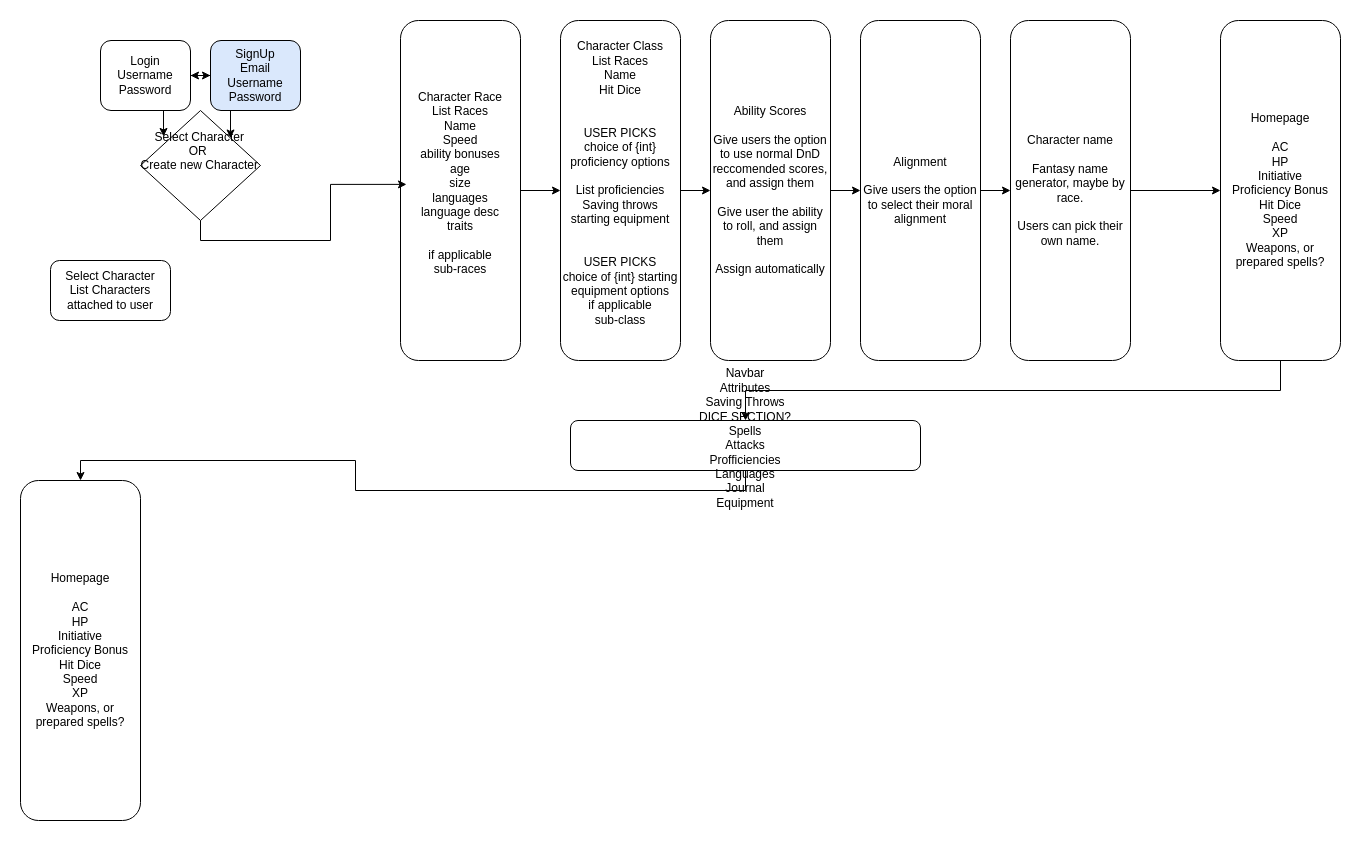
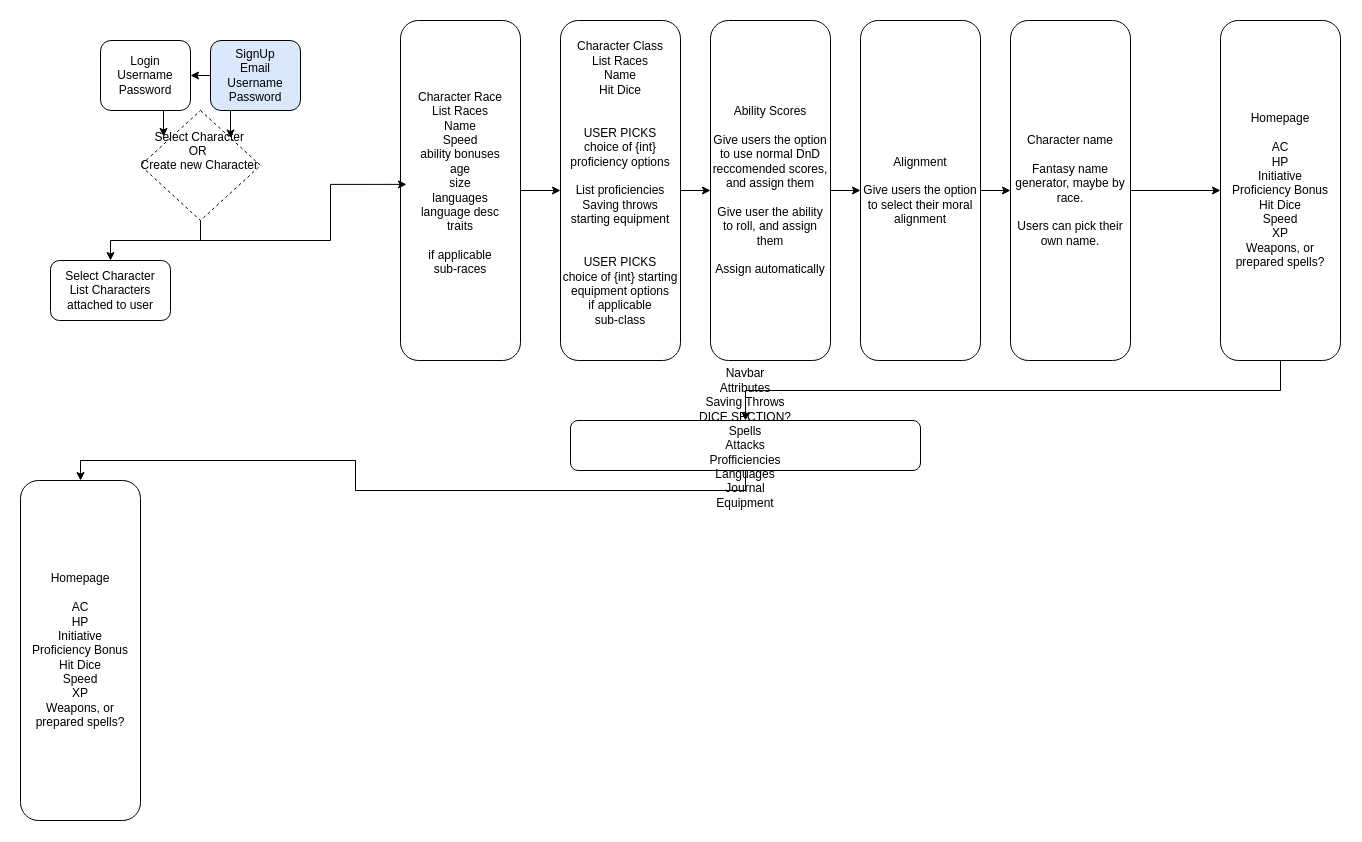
  <mxCell id="0" />
  <mxCell id="1" parent="0" />
- <mxCell id="2" style="edgeStyle=orthogonalEdgeStyle;rounded=0;orthogonalLoop=1;jettySize=auto;html=1;exitX=1;exitY=0.5;exitDx=0;exitDy=0;entryX=0;entryY=0.5;entryDx=0;entryDy=0;" parent="1" source="3" target="6" edge="1"><mxGeometry relative="1" as="geometry" /></mxCell>
  <mxCell id="3" value="&lt;div&gt;Login&lt;/div&gt;&lt;div&gt;Username&lt;/div&gt;&lt;div&gt;Password&lt;br&gt;&lt;/div&gt;" style="rounded=1;whiteSpace=wrap;html=1;" parent="1" vertex="1"><mxGeometry x="100" y="40" width="90" height="70" as="geometry" /></mxCell>
  <mxCell id="4" style="edgeStyle=orthogonalEdgeStyle;rounded=0;orthogonalLoop=1;jettySize=auto;html=1;exitX=0;exitY=0.5;exitDx=0;exitDy=0;" parent="1" source="6" edge="1"><mxGeometry relative="1" as="geometry"><mxPoint x="190" y="75" as="targetPoint" /></mxGeometry></mxCell>
  <mxCell id="5" style="edgeStyle=orthogonalEdgeStyle;rounded=0;orthogonalLoop=1;jettySize=auto;html=1;exitX=0.5;exitY=1;exitDx=0;exitDy=0;entryX=1;entryY=0;entryDx=0;entryDy=0;" parent="1" source="6" target="8" edge="1"><mxGeometry relative="1" as="geometry" /></mxCell>
  <mxCell id="6" value="&lt;div&gt;SignUp&lt;/div&gt;&lt;div&gt;Email&lt;br&gt;&lt;/div&gt;&lt;div&gt;Username&lt;/div&gt;&lt;div&gt;Password&lt;br&gt;&lt;/div&gt;" style="rounded=1;whiteSpace=wrap;html=1;fillColor=#dae8fc;" parent="1" vertex="1"><mxGeometry x="210" y="40" width="90" height="70" as="geometry" /></mxCell>
- <mxCell id="8" value="&lt;div align=&quot;center&quot;&gt;Select Character&lt;/div&gt;&lt;div align=&quot;center&quot;&gt;OR&amp;nbsp; &lt;br&gt;&lt;/div&gt;&lt;div align=&quot;center&quot;&gt;Create new Character&lt;/div&gt;&lt;div&gt;&lt;div align=&quot;center&quot;&gt;&lt;br&gt;&lt;/div&gt;&lt;br&gt;&lt;/div&gt;" style="rhombus;whiteSpace=wrap;html=1;align=right;" parent="1" vertex="1"><mxGeometry x="140" y="110" width="120" height="110" as="geometry" /></mxCell>
+ <mxCell id="7" style="edgeStyle=orthogonalEdgeStyle;rounded=0;orthogonalLoop=1;jettySize=auto;html=1;exitX=0.5;exitY=1;exitDx=0;exitDy=0;" parent="1" source="8" target="12" edge="1"><mxGeometry relative="1" as="geometry" /></mxCell>
+ <mxCell id="8" value="&lt;div align=&quot;center&quot;&gt;Select Character&lt;/div&gt;&lt;div align=&quot;center&quot;&gt;OR&amp;nbsp; &lt;br&gt;&lt;/div&gt;&lt;div align=&quot;center&quot;&gt;Create new Character&lt;/div&gt;&lt;div&gt;&lt;div align=&quot;center&quot;&gt;&lt;br&gt;&lt;/div&gt;&lt;br&gt;&lt;/div&gt;" style="rhombus;whiteSpace=wrap;html=1;align=right;dashed=1;" parent="1" vertex="1"><mxGeometry x="140" y="110" width="120" height="110" as="geometry" /></mxCell>
  <mxCell id="9" style="edgeStyle=orthogonalEdgeStyle;rounded=0;orthogonalLoop=1;jettySize=auto;html=1;" parent="1" source="10" target="14" edge="1"><mxGeometry relative="1" as="geometry" /></mxCell>
  <mxCell id="10" value="&lt;div&gt;Character Race&lt;/div&gt;&lt;div&gt;List Races&lt;/div&gt;&lt;div&gt;Name&lt;/div&gt;&lt;div&gt;Speed&lt;/div&gt;&lt;div&gt;ability bonuses&lt;/div&gt;&lt;div&gt;age&lt;/div&gt;&lt;div&gt;size&lt;/div&gt;&lt;div&gt;languages&lt;/div&gt;&lt;div&gt;language desc&lt;/div&gt;&lt;div&gt;traits&lt;/div&gt;&lt;div&gt;&lt;br&gt;&lt;/div&gt;&lt;div&gt;if applicable&lt;/div&gt;&lt;div&gt;sub-races&lt;br&gt;&lt;/div&gt;&lt;div&gt;&lt;br&gt;&lt;/div&gt;" style="rounded=1;whiteSpace=wrap;html=1;" parent="1" vertex="1"><mxGeometry x="400" y="20" width="120" height="340" as="geometry" /></mxCell>
  <mxCell id="11" value="" style="endArrow=none;dashed=1;html=1;rounded=0;" parent="1" target="12" edge="1"><mxGeometry width="50" height="50" relative="1" as="geometry"><mxPoint x="100" y="280" as="sourcePoint" /><mxPoint x="330" y="261" as="targetPoint" /><Array as="points" /></mxGeometry></mxCell>
  <mxCell id="12" value="&lt;div&gt;Select Character&lt;/div&gt;&lt;div&gt;List Characters attached to user&lt;br&gt;&lt;/div&gt;" style="rounded=1;whiteSpace=wrap;html=1;" parent="1" vertex="1"><mxGeometry x="50" y="260" width="120" height="60" as="geometry" /></mxCell>
  <mxCell id="13" style="edgeStyle=orthogonalEdgeStyle;rounded=0;orthogonalLoop=1;jettySize=auto;html=1;exitX=1;exitY=0.5;exitDx=0;exitDy=0;entryX=0;entryY=0.5;entryDx=0;entryDy=0;" parent="1" source="14" target="18" edge="1"><mxGeometry relative="1" as="geometry" /></mxCell>
  <mxCell id="14" value="&lt;div&gt;Character Class&lt;/div&gt;&lt;div&gt;List Races&lt;/div&gt;&lt;div&gt;Name&lt;/div&gt;&lt;div&gt;Hit Dice&lt;br&gt;&lt;/div&gt;&lt;div&gt;&lt;br&gt;&lt;/div&gt;&lt;div&gt;&lt;br&gt;&lt;/div&gt;&lt;div&gt;USER PICKS&lt;/div&gt;&lt;div&gt;choice of {int} proficiency options&lt;br&gt;&lt;/div&gt;&lt;div&gt;&lt;br&gt;&lt;/div&gt;&lt;div&gt;List proficiencies&lt;br&gt;&lt;/div&gt;&lt;div&gt;Saving throws&lt;br&gt;&lt;/div&gt;&lt;div&gt;starting equipment&lt;br&gt;&lt;/div&gt;&lt;div&gt;&lt;br&gt;&lt;/div&gt;&lt;div&gt;&lt;br&gt;&lt;/div&gt;&lt;div&gt;USER PICKS&lt;br&gt;&lt;/div&gt;&lt;div&gt;choice of {int} starting equipment options&lt;br&gt;&lt;/div&gt;&lt;div&gt;if applicable&lt;/div&gt;&lt;div&gt;sub-class&lt;br&gt;&lt;/div&gt;&lt;div&gt;&lt;br&gt;&lt;/div&gt;" style="rounded=1;whiteSpace=wrap;html=1;" parent="1" vertex="1"><mxGeometry x="560" y="20" width="120" height="340" as="geometry" /></mxCell>
  <mxCell id="15" style="edgeStyle=orthogonalEdgeStyle;rounded=0;orthogonalLoop=1;jettySize=auto;html=1;exitX=0.5;exitY=1;exitDx=0;exitDy=0;entryX=0.05;entryY=0.482;entryDx=0;entryDy=0;entryPerimeter=0;" parent="1" source="8" target="10" edge="1"><mxGeometry relative="1" as="geometry" /></mxCell>
  <mxCell id="16" style="edgeStyle=orthogonalEdgeStyle;rounded=0;orthogonalLoop=1;jettySize=auto;html=1;exitX=0.5;exitY=1;exitDx=0;exitDy=0;entryX=0.192;entryY=0.236;entryDx=0;entryDy=0;entryPerimeter=0;" parent="1" source="3" target="8" edge="1"><mxGeometry relative="1" as="geometry" /></mxCell>
  <mxCell id="17" style="edgeStyle=orthogonalEdgeStyle;rounded=0;orthogonalLoop=1;jettySize=auto;html=1;exitX=1;exitY=0.5;exitDx=0;exitDy=0;entryX=0;entryY=0.5;entryDx=0;entryDy=0;" parent="1" source="18" target="22" edge="1"><mxGeometry relative="1" as="geometry" /></mxCell>
  <mxCell id="18" value="&lt;div&gt;Ability Scores&lt;br&gt;&lt;/div&gt;&lt;div&gt;&lt;br&gt;&lt;/div&gt;&lt;div&gt;Give users the option to use normal DnD reccomended scores, and assign them&lt;/div&gt;&lt;div&gt;&lt;br&gt;&lt;/div&gt;&lt;div&gt;Give user the ability to roll, and assign them&lt;/div&gt;&lt;div&gt;&lt;br&gt;&lt;/div&gt;&lt;div&gt;Assign automatically&lt;br&gt;&lt;/div&gt;" style="rounded=1;whiteSpace=wrap;html=1;" parent="1" vertex="1"><mxGeometry x="710" y="20" width="120" height="340" as="geometry" /></mxCell>
  <mxCell id="19" style="edgeStyle=orthogonalEdgeStyle;rounded=0;orthogonalLoop=1;jettySize=auto;html=1;exitX=1;exitY=0.5;exitDx=0;exitDy=0;entryX=0;entryY=0.5;entryDx=0;entryDy=0;" edge="1" parent="1" source="20" target="24"><mxGeometry relative="1" as="geometry" /></mxCell>
  <mxCell id="20" value="&lt;div&gt;Character name&lt;br&gt;&lt;/div&gt;&lt;div&gt;&lt;br&gt;&lt;/div&gt;&lt;div&gt;Fantasy name generator, maybe by race.&lt;/div&gt;&lt;div&gt;&lt;br&gt;&lt;/div&gt;&lt;div&gt;Users can pick their own name. &lt;br&gt;&lt;/div&gt;" style="rounded=1;whiteSpace=wrap;html=1;" parent="1" vertex="1"><mxGeometry x="1010" y="20" width="120" height="340" as="geometry" /></mxCell>
  <mxCell id="21" style="edgeStyle=orthogonalEdgeStyle;rounded=0;orthogonalLoop=1;jettySize=auto;html=1;exitX=1;exitY=0.5;exitDx=0;exitDy=0;entryX=0;entryY=0.5;entryDx=0;entryDy=0;" parent="1" source="22" target="20" edge="1"><mxGeometry relative="1" as="geometry" /></mxCell>
  <mxCell id="22" value="&lt;div&gt;Alignment&lt;br&gt;&lt;/div&gt;&lt;div&gt;&lt;br&gt;&lt;/div&gt;&lt;div&gt;Give users the option to select their moral alignment&lt;br&gt;&lt;/div&gt;" style="rounded=1;whiteSpace=wrap;html=1;" parent="1" vertex="1"><mxGeometry x="860" y="20" width="120" height="340" as="geometry" /></mxCell>
  <mxCell id="23" style="edgeStyle=orthogonalEdgeStyle;rounded=0;orthogonalLoop=1;jettySize=auto;html=1;exitX=0.5;exitY=1;exitDx=0;exitDy=0;" edge="1" parent="1" source="24" target="27"><mxGeometry relative="1" as="geometry" /></mxCell>
  <mxCell id="24" value="&lt;div&gt;Homepage&lt;/div&gt;&lt;div&gt;&lt;br&gt;&lt;/div&gt;&lt;div&gt;AC&lt;/div&gt;&lt;div&gt;HP&lt;/div&gt;&lt;div&gt;Initiative&lt;/div&gt;&lt;div&gt;Proficiency Bonus&lt;/div&gt;&lt;div&gt;Hit Dice&lt;/div&gt;&lt;div&gt;Speed&lt;/div&gt;&lt;div&gt;XP&lt;/div&gt;&lt;div&gt;Weapons, or prepared spells?&lt;br&gt;&lt;/div&gt;" style="rounded=1;whiteSpace=wrap;html=1;" vertex="1" parent="1"><mxGeometry x="1220" y="20" width="120" height="340" as="geometry" /></mxCell>
  <mxCell id="25" value="&lt;div&gt;Homepage&lt;/div&gt;&lt;div&gt;&lt;br&gt;&lt;/div&gt;&lt;div&gt;AC&lt;/div&gt;&lt;div&gt;HP&lt;/div&gt;&lt;div&gt;Initiative&lt;/div&gt;&lt;div&gt;Proficiency Bonus&lt;/div&gt;&lt;div&gt;Hit Dice&lt;/div&gt;&lt;div&gt;Speed&lt;/div&gt;&lt;div&gt;XP&lt;/div&gt;&lt;div&gt;Weapons, or prepared spells?&lt;br&gt;&lt;/div&gt;" style="rounded=1;whiteSpace=wrap;html=1;" vertex="1" parent="1"><mxGeometry x="20" y="480" width="120" height="340" as="geometry" /></mxCell>
  <mxCell id="26" style="edgeStyle=orthogonalEdgeStyle;rounded=0;orthogonalLoop=1;jettySize=auto;html=1;exitX=0.5;exitY=1;exitDx=0;exitDy=0;entryX=0.5;entryY=0;entryDx=0;entryDy=0;" edge="1" parent="1" source="27" target="25"><mxGeometry relative="1" as="geometry" /></mxCell>
  <mxCell id="27" value="&lt;div&gt;Navbar&lt;/div&gt;&lt;div&gt;Attributes&lt;/div&gt;&lt;div&gt;Saving Throws&lt;/div&gt;&lt;div&gt;DICE SECTION?&lt;/div&gt;&lt;div&gt;Spells&lt;/div&gt;&lt;div&gt;Attacks&lt;/div&gt;&lt;div&gt;Profficiencies&lt;/div&gt;&lt;div&gt;Languages&lt;/div&gt;&lt;div&gt;Journal&lt;/div&gt;&lt;div&gt;Equipment&lt;br&gt;&lt;/div&gt;&lt;div&gt;&lt;br&gt;&lt;/div&gt;" style="rounded=1;whiteSpace=wrap;html=1;" vertex="1" parent="1"><mxGeometry x="570" y="420" width="350" height="50" as="geometry" /></mxCell>
